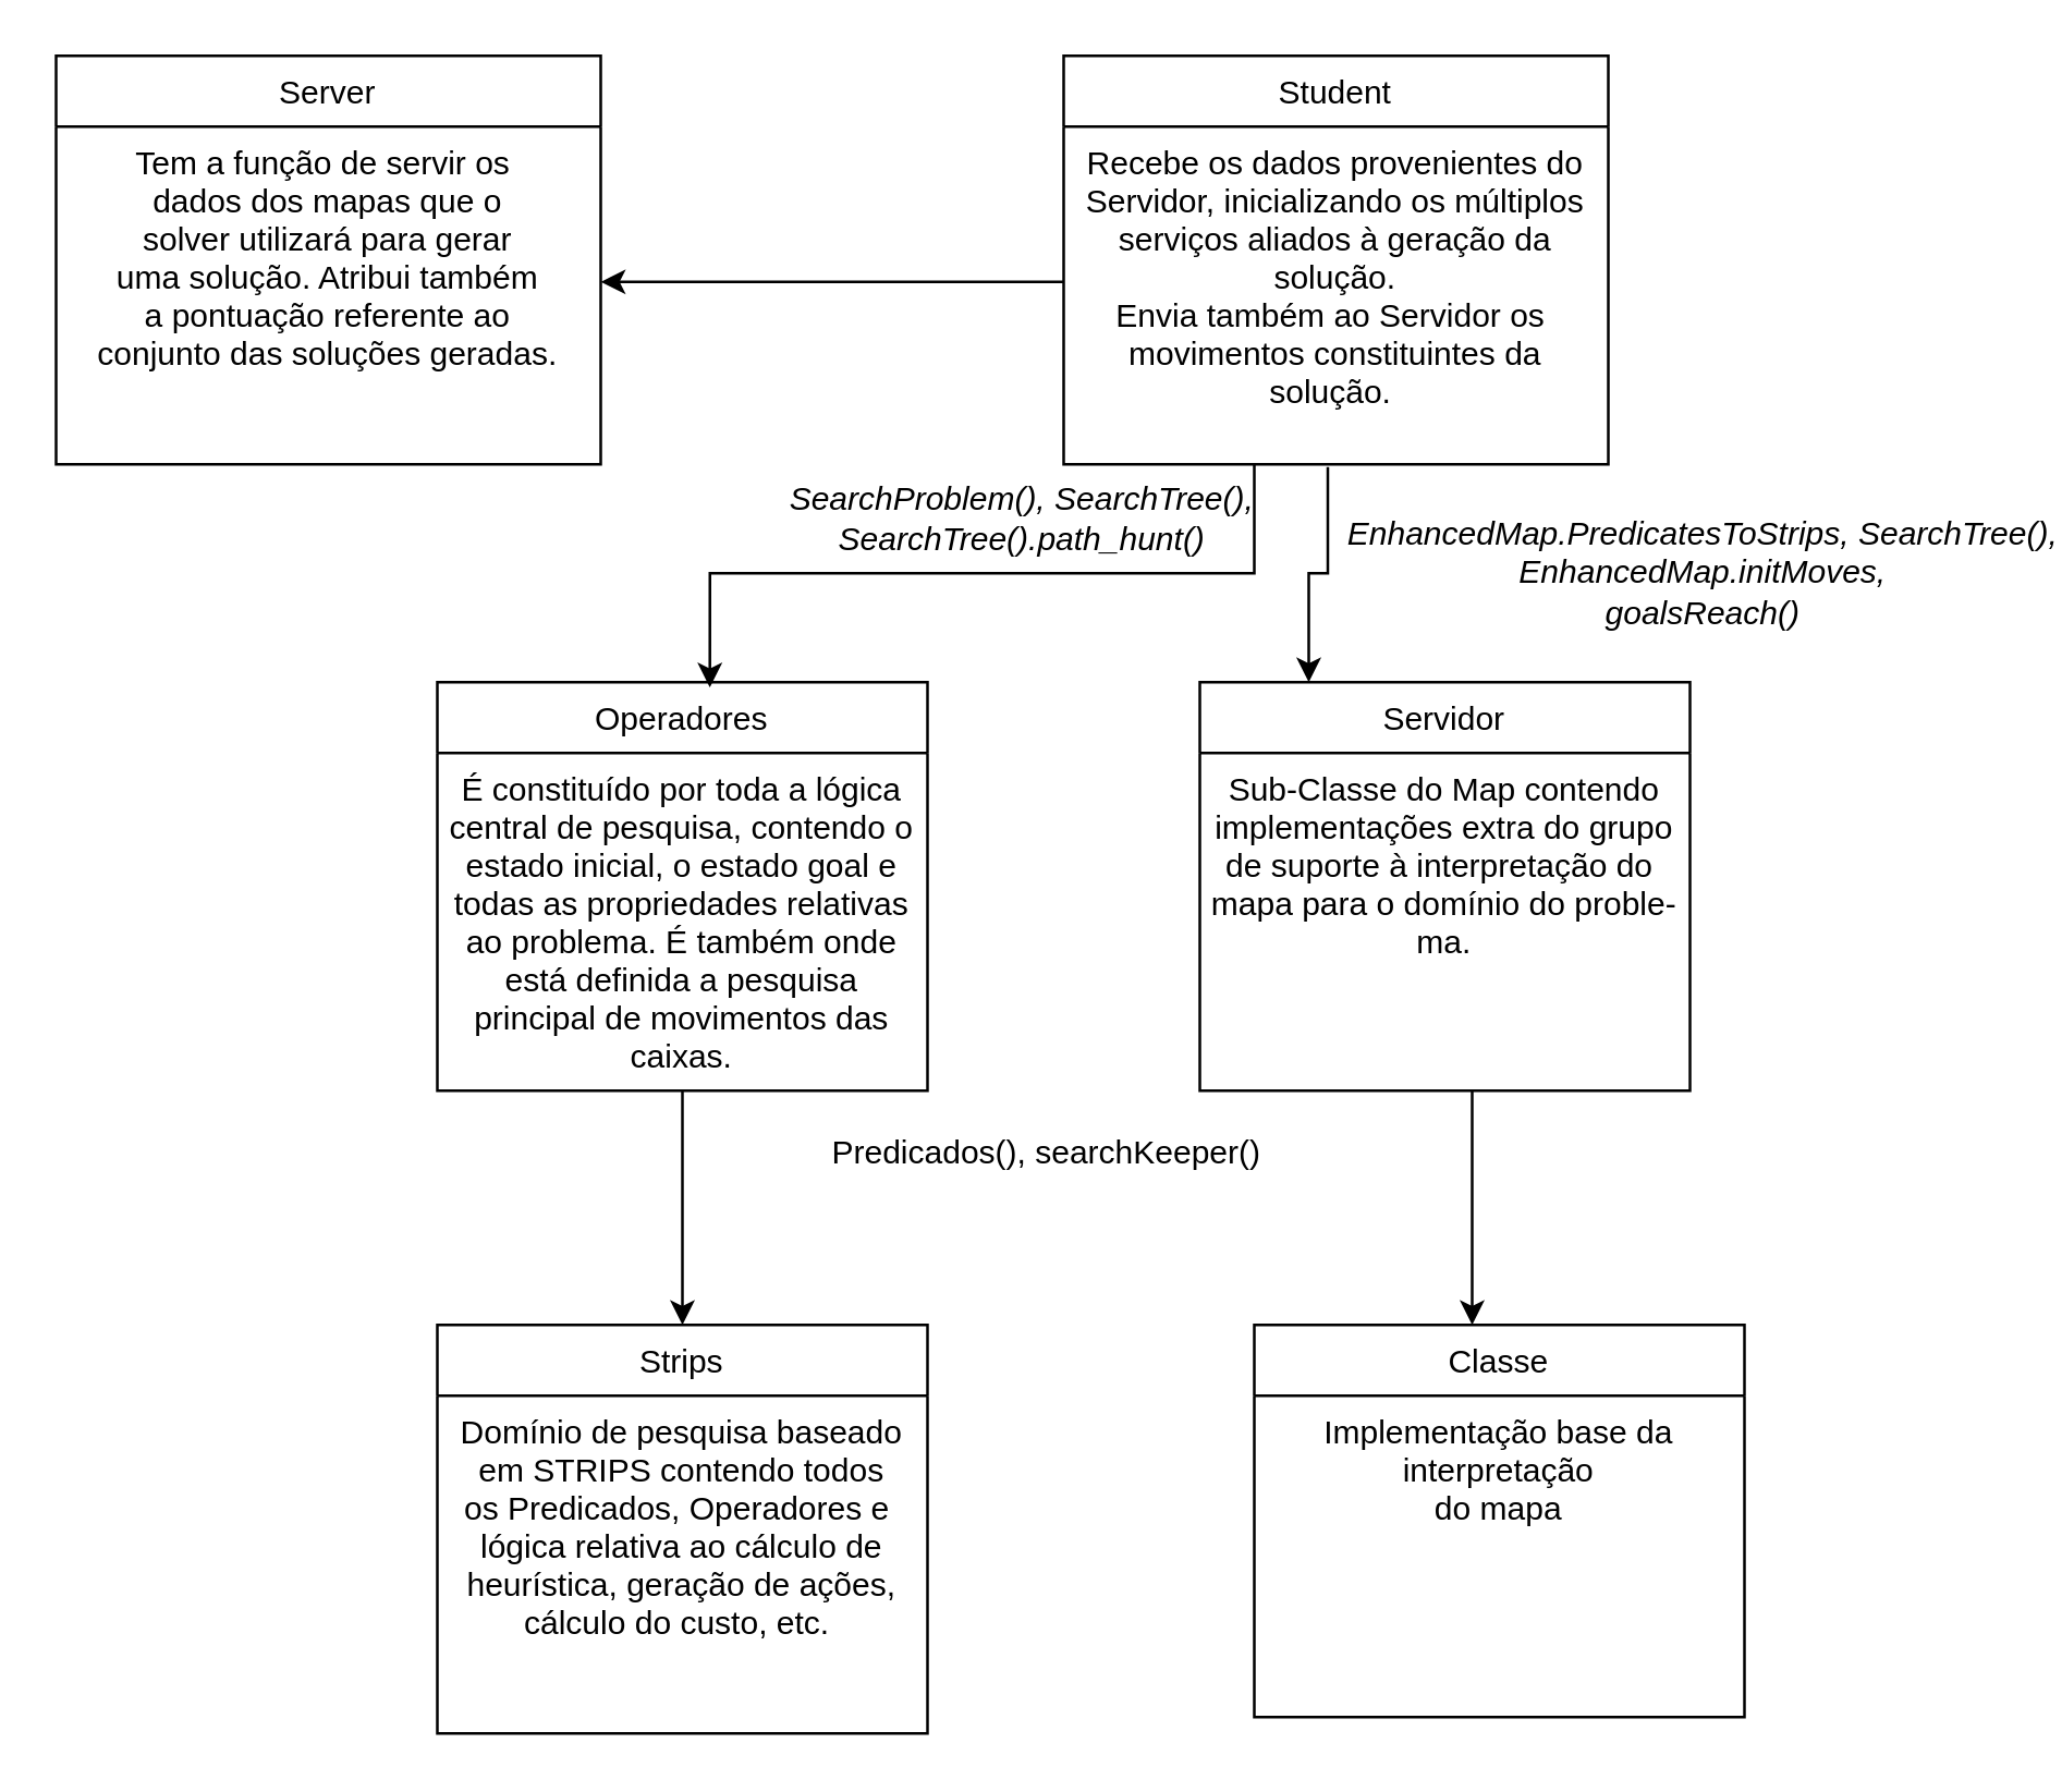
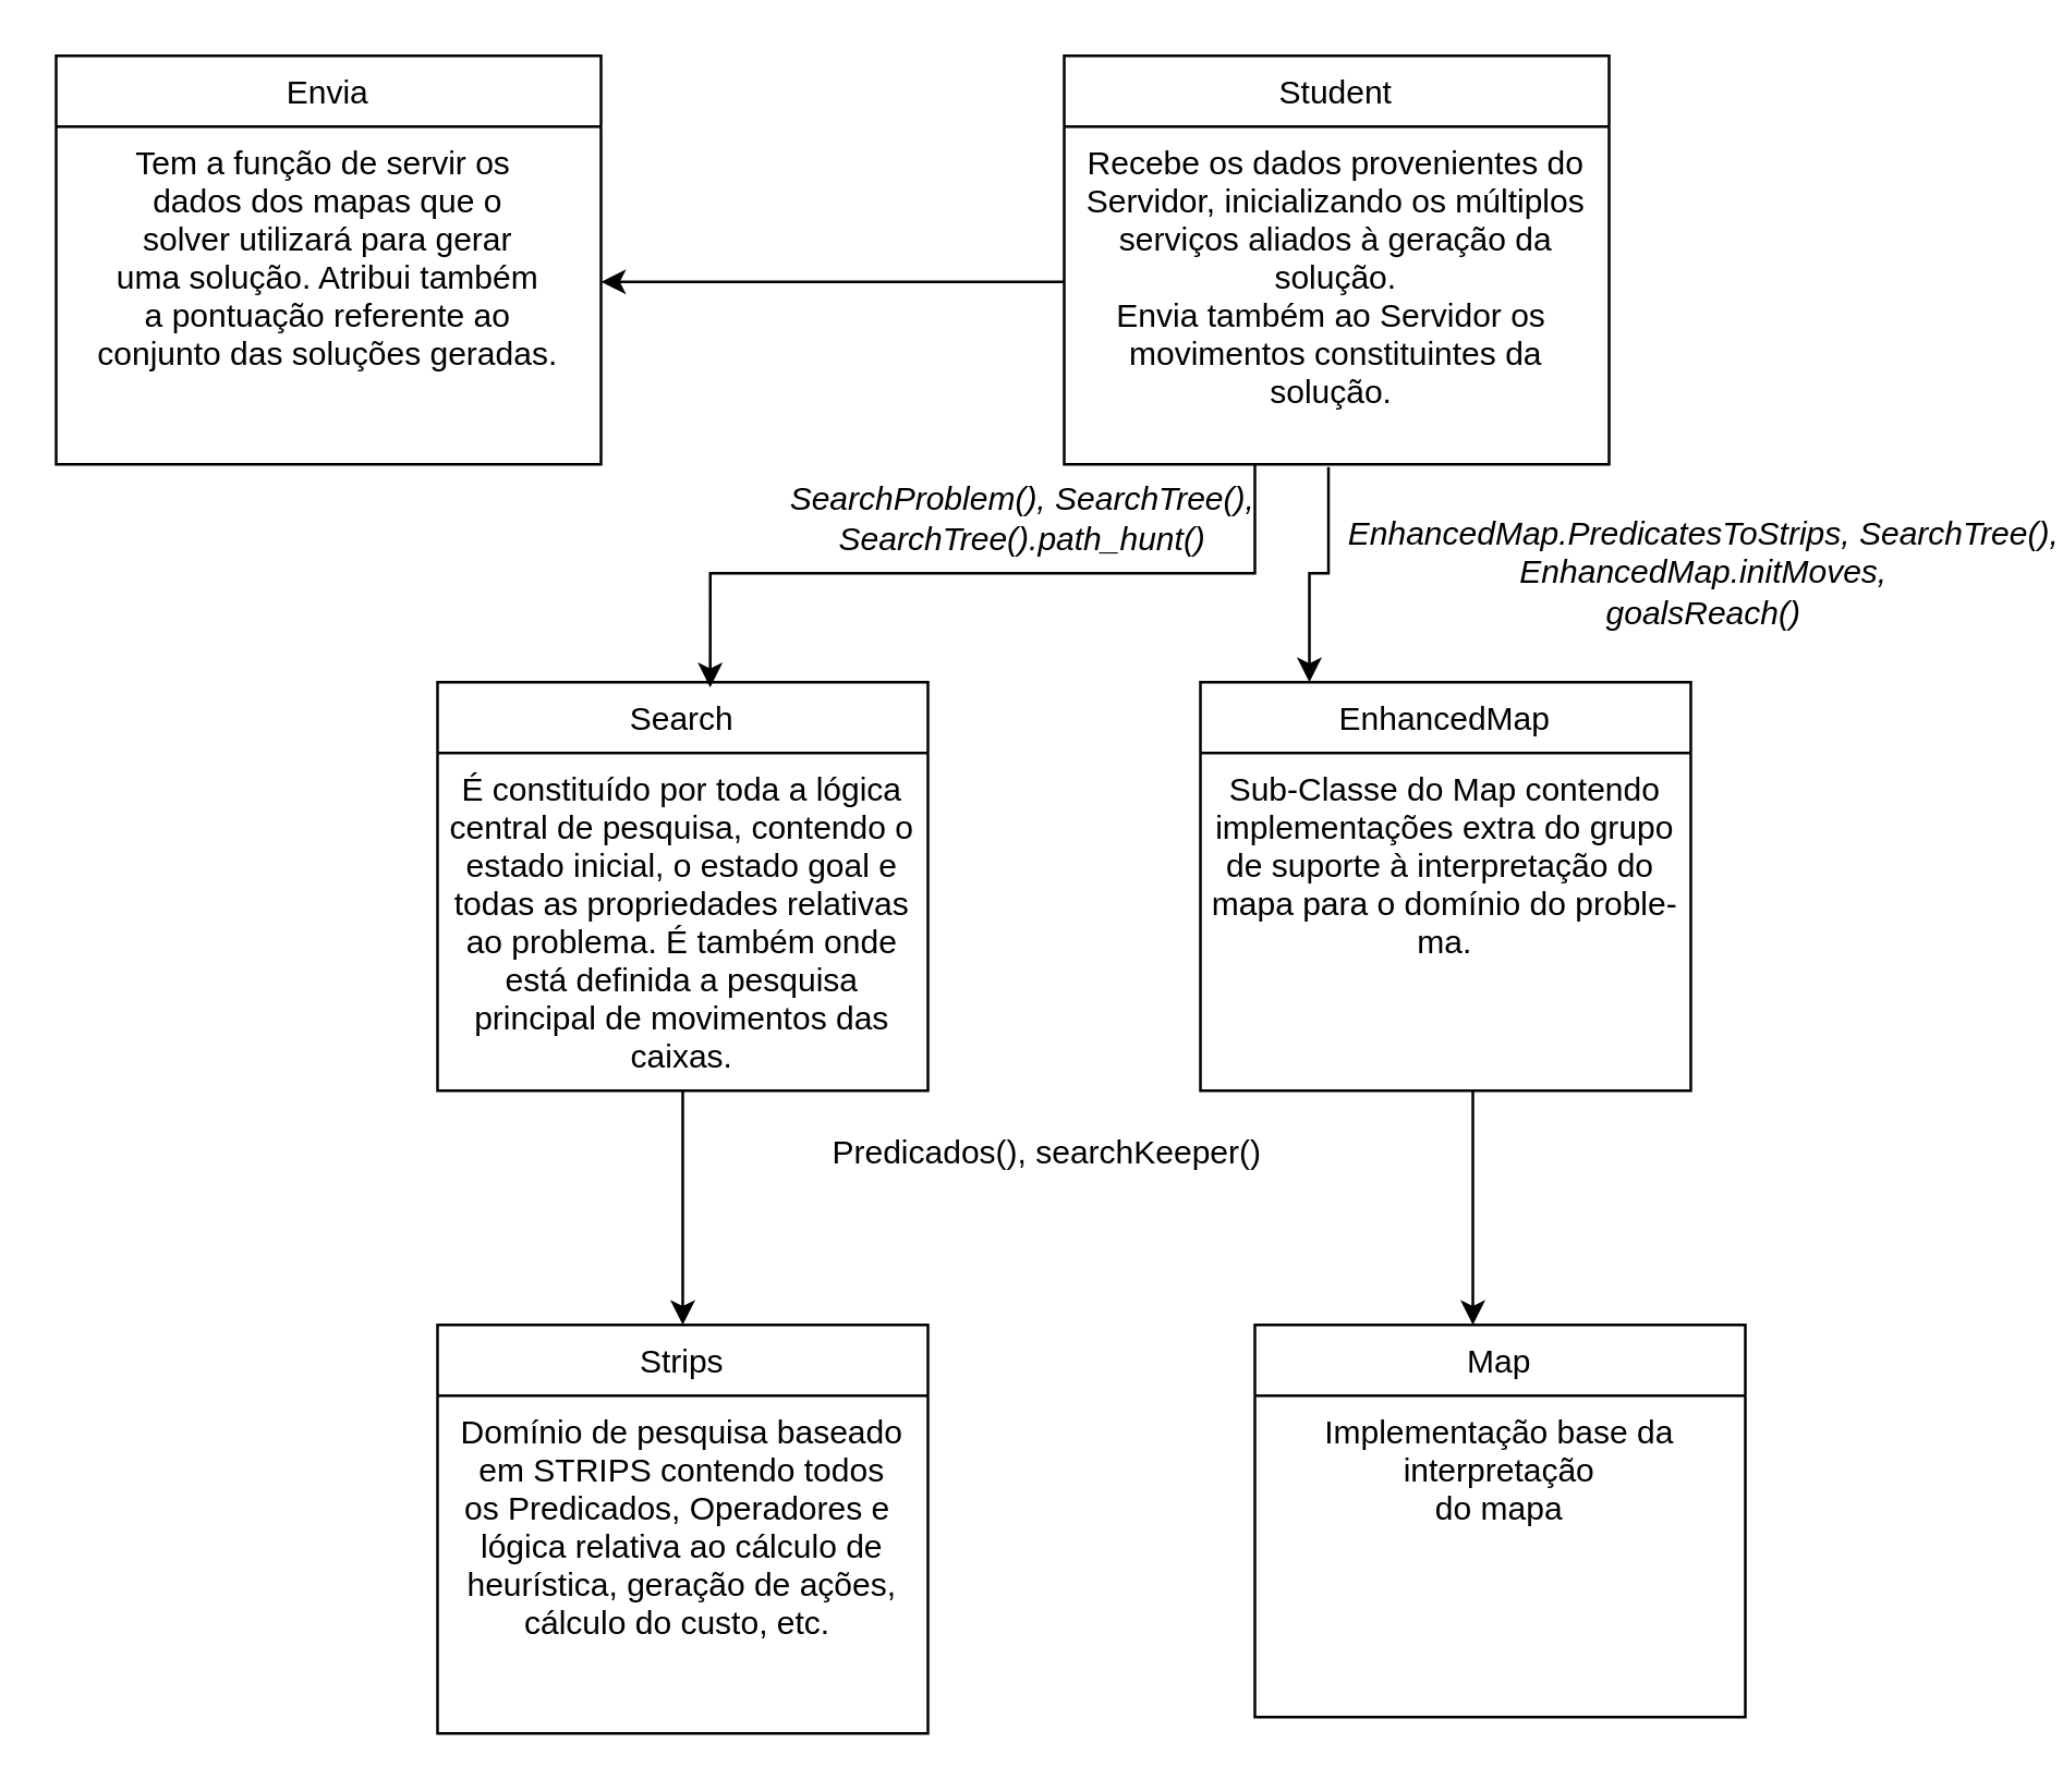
  <mxCell id="0" />
  <mxCell id="1" parent="0" />
  <mxCell id="2" style="edgeStyle=orthogonalEdgeStyle;rounded=0;orthogonalLoop=1;jettySize=auto;html=1;entryX=0.5;entryY=0;entryDx=0;entryDy=0;" edge="1" parent="1" source="3" target="5"><mxGeometry relative="1" as="geometry" /></mxCell>
- <mxCell id="3" value="Operadores" style="swimlane;fontStyle=0;align=center;verticalAlign=top;childLayout=stackLayout;horizontal=1;startSize=26;horizontalStack=0;resizeParent=1;resizeLast=0;collapsible=1;marginBottom=0;rounded=0;shadow=0;strokeWidth=1;" parent="1" vertex="1"><mxGeometry x="160" y="250" width="180" height="150" as="geometry"><mxRectangle x="230" y="140" width="160" height="26" as="alternateBounds" /></mxGeometry></mxCell>
+ <mxCell id="3" value="Search" style="swimlane;fontStyle=0;align=center;verticalAlign=top;childLayout=stackLayout;horizontal=1;startSize=26;horizontalStack=0;resizeParent=1;resizeLast=0;collapsible=1;marginBottom=0;rounded=0;shadow=0;strokeWidth=1;" parent="1" vertex="1"><mxGeometry x="160" y="250" width="180" height="150" as="geometry"><mxRectangle x="230" y="140" width="160" height="26" as="alternateBounds" /></mxGeometry></mxCell>
  <mxCell id="4" value="É constituído por toda a lógica &#10;central de pesquisa, contendo o &#10;estado inicial, o estado goal e &#10;todas as propriedades relativas &#10;ao problema. É também onde &#10;está definida a pesquisa &#10;principal de movimentos das &#10;caixas." style="text;align=center;verticalAlign=top;spacingLeft=4;spacingRight=4;overflow=hidden;rotatable=0;points=[[0,0.5],[1,0.5]];portConstraint=eastwest;" parent="3" vertex="1"><mxGeometry y="26" width="180" height="124" as="geometry" /></mxCell>
  <mxCell id="5" value="Strips" style="swimlane;fontStyle=0;align=center;verticalAlign=top;childLayout=stackLayout;horizontal=1;startSize=26;horizontalStack=0;resizeParent=1;resizeLast=0;collapsible=1;marginBottom=0;rounded=0;shadow=0;strokeWidth=1;" parent="1" vertex="1"><mxGeometry x="160" y="486" width="180" height="150" as="geometry"><mxRectangle x="130" y="380" width="160" height="26" as="alternateBounds" /></mxGeometry></mxCell>
  <mxCell id="6" value="Domínio de pesquisa baseado&#10;em STRIPS contendo todos&#10;os Predicados, Operadores e &#10;lógica relativa ao cálculo de &#10;heurística, geração de ações, &#10;cálculo do custo, etc. " style="text;align=center;verticalAlign=top;spacingLeft=4;spacingRight=4;overflow=hidden;rotatable=0;points=[[0,0.5],[1,0.5]];portConstraint=eastwest;" parent="5" vertex="1"><mxGeometry y="26" width="180" height="124" as="geometry" /></mxCell>
- <mxCell id="7" value="Server" style="swimlane;fontStyle=0;align=center;verticalAlign=top;childLayout=stackLayout;horizontal=1;startSize=26;horizontalStack=0;resizeParent=1;resizeLast=0;collapsible=1;marginBottom=0;rounded=0;shadow=0;strokeWidth=1;" parent="1" vertex="1"><mxGeometry x="20" y="20" width="200" height="150" as="geometry"><mxRectangle x="550" y="140" width="160" height="26" as="alternateBounds" /></mxGeometry></mxCell>
+ <mxCell id="7" value="Envia" style="swimlane;fontStyle=0;align=center;verticalAlign=top;childLayout=stackLayout;horizontal=1;startSize=26;horizontalStack=0;resizeParent=1;resizeLast=0;collapsible=1;marginBottom=0;rounded=0;shadow=0;strokeWidth=1;" parent="1" vertex="1"><mxGeometry x="20" y="20" width="200" height="150" as="geometry"><mxRectangle x="550" y="140" width="160" height="26" as="alternateBounds" /></mxGeometry></mxCell>
  <mxCell id="8" value="Tem a função de servir os &#10;dados dos mapas que o &#10;solver utilizará para gerar&#10;uma solução. Atribui também&#10;a pontuação referente ao&#10;conjunto das soluções geradas.&#10;" style="text;align=center;verticalAlign=top;spacingLeft=4;spacingRight=4;overflow=hidden;rotatable=0;points=[[0,0.5],[1,0.5]];portConstraint=eastwest;rounded=0;shadow=0;html=0;fontStyle=0" parent="7" vertex="1"><mxGeometry y="26" width="200" height="114" as="geometry" /></mxCell>
- <mxCell id="9" value="Classe" style="swimlane;fontStyle=0;align=center;verticalAlign=top;childLayout=stackLayout;horizontal=1;startSize=26;horizontalStack=0;resizeParent=1;resizeLast=0;collapsible=1;marginBottom=0;rounded=0;shadow=0;strokeWidth=1;" vertex="1" parent="1"><mxGeometry x="460" y="486" width="180" height="144" as="geometry"><mxRectangle x="340" y="380" width="170" height="26" as="alternateBounds" /></mxGeometry></mxCell>
+ <mxCell id="9" value="Map" style="swimlane;fontStyle=0;align=center;verticalAlign=top;childLayout=stackLayout;horizontal=1;startSize=26;horizontalStack=0;resizeParent=1;resizeLast=0;collapsible=1;marginBottom=0;rounded=0;shadow=0;strokeWidth=1;" vertex="1" parent="1"><mxGeometry x="460" y="486" width="180" height="144" as="geometry"><mxRectangle x="340" y="380" width="170" height="26" as="alternateBounds" /></mxGeometry></mxCell>
  <mxCell id="10" value="Implementação base da &#10;interpretação&#10; do mapa &#10;" style="text;align=center;verticalAlign=top;spacingLeft=4;spacingRight=4;overflow=hidden;rotatable=0;points=[[0,0.5],[1,0.5]];portConstraint=eastwest;" vertex="1" parent="9"><mxGeometry y="26" width="180" height="114" as="geometry" /></mxCell>
  <mxCell id="11" value="Student" style="swimlane;fontStyle=0;align=center;verticalAlign=top;childLayout=stackLayout;horizontal=1;startSize=26;horizontalStack=0;resizeParent=1;resizeLast=0;collapsible=1;marginBottom=0;rounded=0;shadow=0;strokeWidth=1;" parent="1" vertex="1"><mxGeometry x="390" y="20" width="200" height="150" as="geometry"><mxRectangle x="340" y="380" width="170" height="26" as="alternateBounds" /></mxGeometry></mxCell>
  <mxCell id="12" value="Recebe os dados provenientes do &#10;Servidor, inicializando os múltiplos &#10;serviços aliados à geração da &#10;solução.&#10;Envia também ao Servidor os &#10;movimentos constituintes da &#10;solução. " style="text;align=center;verticalAlign=top;spacingLeft=4;spacingRight=4;overflow=hidden;rotatable=0;points=[[0,0.5],[1,0.5]];portConstraint=eastwest;" parent="11" vertex="1"><mxGeometry y="26" width="200" height="124" as="geometry" /></mxCell>
  <mxCell id="13" style="edgeStyle=orthogonalEdgeStyle;rounded=0;orthogonalLoop=1;jettySize=auto;html=1;" edge="1" parent="1" source="11" target="8"><mxGeometry relative="1" as="geometry"><Array as="points"><mxPoint x="350" y="103" /><mxPoint x="350" y="103" /></Array></mxGeometry></mxCell>
  <mxCell id="14" style="edgeStyle=orthogonalEdgeStyle;rounded=0;orthogonalLoop=1;jettySize=auto;html=1;" edge="1" parent="1" source="15"><mxGeometry relative="1" as="geometry"><mxPoint x="540" y="486" as="targetPoint" /><Array as="points"><mxPoint x="540" y="486" /></Array></mxGeometry></mxCell>
- <mxCell id="15" value="Servidor" style="swimlane;fontStyle=0;align=center;verticalAlign=top;childLayout=stackLayout;horizontal=1;startSize=26;horizontalStack=0;resizeParent=1;resizeLast=0;collapsible=1;marginBottom=0;rounded=0;shadow=0;strokeWidth=1;" vertex="1" parent="1"><mxGeometry x="440" y="250" width="180" height="150" as="geometry"><mxRectangle x="340" y="380" width="170" height="26" as="alternateBounds" /></mxGeometry></mxCell>
+ <mxCell id="15" value="EnhancedMap" style="swimlane;fontStyle=0;align=center;verticalAlign=top;childLayout=stackLayout;horizontal=1;startSize=26;horizontalStack=0;resizeParent=1;resizeLast=0;collapsible=1;marginBottom=0;rounded=0;shadow=0;strokeWidth=1;" vertex="1" parent="1"><mxGeometry x="440" y="250" width="180" height="150" as="geometry"><mxRectangle x="340" y="380" width="170" height="26" as="alternateBounds" /></mxGeometry></mxCell>
  <mxCell id="16" value="Sub-Classe do Map contendo&#10;implementações extra do grupo&#10;de suporte à interpretação do &#10;mapa para o domínio do proble-&#10;ma." style="text;align=center;verticalAlign=top;spacingLeft=4;spacingRight=4;overflow=hidden;rotatable=0;points=[[0,0.5],[1,0.5]];portConstraint=eastwest;" vertex="1" parent="15"><mxGeometry y="26" width="180" height="124" as="geometry" /></mxCell>
  <mxCell id="17" style="edgeStyle=orthogonalEdgeStyle;rounded=0;orthogonalLoop=1;jettySize=auto;html=1;entryX=0.556;entryY=0.013;entryDx=0;entryDy=0;entryPerimeter=0;" edge="1" parent="1" source="12" target="3"><mxGeometry relative="1" as="geometry"><Array as="points"><mxPoint x="460" y="210" /><mxPoint x="260" y="210" /></Array></mxGeometry></mxCell>
  <mxCell id="18" style="edgeStyle=orthogonalEdgeStyle;rounded=0;orthogonalLoop=1;jettySize=auto;html=1;exitX=0.485;exitY=1.008;exitDx=0;exitDy=0;exitPerimeter=0;" edge="1" parent="1" source="12"><mxGeometry relative="1" as="geometry"><mxPoint x="520" y="180" as="sourcePoint" /><mxPoint x="480" y="250" as="targetPoint" /><Array as="points"><mxPoint x="487" y="210" /><mxPoint x="480" y="210" /><mxPoint x="480" y="250" /></Array></mxGeometry></mxCell>
  <mxCell id="19" value="&lt;i&gt;SearchProblem(),&amp;nbsp;SearchTree(), SearchTree().path_hunt()&lt;/i&gt;" style="text;html=1;strokeColor=none;fillColor=none;align=center;verticalAlign=middle;whiteSpace=wrap;rounded=0;" vertex="1" parent="1"><mxGeometry x="270" y="170" width="210" height="40" as="geometry" /></mxCell>
  <mxCell id="20" value="&lt;i&gt;EnhancedMap.PredicatesToStrips,&amp;nbsp;SearchTree(),&lt;/i&gt;&lt;br&gt;&lt;i&gt;EnhancedMap.initMoves,&lt;/i&gt;&lt;br&gt;&lt;i&gt;goalsReach()&lt;/i&gt;" style="text;html=1;strokeColor=none;fillColor=none;align=center;verticalAlign=middle;whiteSpace=wrap;rounded=0;" vertex="1" parent="1"><mxGeometry x="520" y="190" width="210" height="40" as="geometry" /></mxCell>
  <mxCell id="21" value="Predicados(), searchKeeper()" style="text;html=1;strokeColor=none;fillColor=none;align=center;verticalAlign=middle;whiteSpace=wrap;rounded=0;" vertex="1" parent="1"><mxGeometry x="279" y="403" width="210" height="40" as="geometry" /></mxCell>
